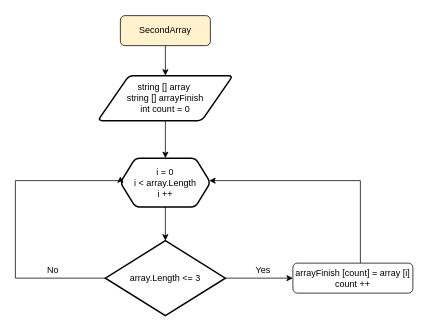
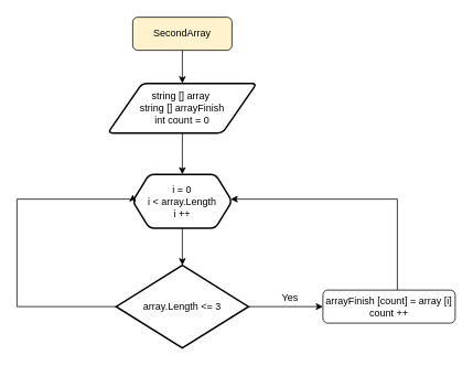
  <mxCell id="0" />
  <mxCell id="1" parent="0" />
  <mxCell id="2" value="" style="edgeStyle=orthogonalEdgeStyle;rounded=0;orthogonalLoop=1;jettySize=auto;html=1;" edge="1" parent="1" source="3" target="5"><mxGeometry relative="1" as="geometry" /></mxCell>
  <mxCell id="3" value="SecondArray" style="rounded=1;whiteSpace=wrap;html=1;fontSize=12;glass=0;strokeWidth=1;shadow=0;fillColor=#fff2cc;" parent="1" vertex="1"><mxGeometry x="160" y="20" width="120" height="40" as="geometry" /></mxCell>
  <mxCell id="4" value="" style="edgeStyle=orthogonalEdgeStyle;rounded=0;orthogonalLoop=1;jettySize=auto;html=1;" edge="1" parent="1" source="5" target="7"><mxGeometry relative="1" as="geometry" /></mxCell>
  <mxCell id="5" value="string [] array&amp;nbsp;&lt;br&gt;string [] arrayFinish&lt;br&gt;int count = 0" style="shape=parallelogram;html=1;strokeWidth=2;perimeter=parallelogramPerimeter;whiteSpace=wrap;rounded=1;arcSize=12;size=0.23;" vertex="1" parent="1"><mxGeometry x="130" y="100" width="180" height="60" as="geometry" /></mxCell>
  <mxCell id="6" value="" style="edgeStyle=orthogonalEdgeStyle;rounded=0;orthogonalLoop=1;jettySize=auto;html=1;" edge="1" parent="1" source="7" target="10"><mxGeometry relative="1" as="geometry" /></mxCell>
  <mxCell id="7" value="i = 0&lt;br&gt;i &amp;lt; array.Length&lt;br&gt;i ++" style="shape=hexagon;perimeter=hexagonPerimeter2;whiteSpace=wrap;html=1;fixedSize=1;strokeWidth=2;rounded=1;arcSize=12;" vertex="1" parent="1"><mxGeometry x="160" y="210" width="120" height="65" as="geometry" /></mxCell>
  <mxCell id="8" style="edgeStyle=orthogonalEdgeStyle;rounded=0;orthogonalLoop=1;jettySize=auto;html=1;entryX=0;entryY=0.375;entryDx=0;entryDy=0;entryPerimeter=0;" edge="1" parent="1" source="10" target="7"><mxGeometry relative="1" as="geometry"><Array as="points"><mxPoint x="20" y="370" /><mxPoint x="20" y="240" /></Array></mxGeometry></mxCell>
  <mxCell id="9" value="" style="edgeStyle=orthogonalEdgeStyle;rounded=0;orthogonalLoop=1;jettySize=auto;html=1;" edge="1" parent="1" source="10" target="12"><mxGeometry relative="1" as="geometry" /></mxCell>
  <mxCell id="10" value="array.Length &amp;lt;= 3" style="strokeWidth=2;html=1;shape=mxgraph.flowchart.decision;whiteSpace=wrap;" vertex="1" parent="1"><mxGeometry x="140" y="320" width="160" height="100" as="geometry" /></mxCell>
  <mxCell id="11" style="edgeStyle=orthogonalEdgeStyle;rounded=0;orthogonalLoop=1;jettySize=auto;html=1;" edge="1" parent="1" source="12" target="7"><mxGeometry relative="1" as="geometry"><Array as="points"><mxPoint x="480" y="240" /></Array></mxGeometry></mxCell>
  <mxCell id="12" value="arrayFinish [count] = array [i]&lt;br&gt;count ++" style="rounded=1;whiteSpace=wrap;html=1;fontSize=12;glass=0;strokeWidth=1;shadow=0;" vertex="1" parent="1"><mxGeometry x="390" y="350" width="160" height="40" as="geometry" /></mxCell>
- <mxCell id="13" value="No" style="text;html=1;align=center;verticalAlign=middle;resizable=0;points=[];autosize=1;strokeColor=none;fillColor=none;" vertex="1" parent="1"><mxGeometry x="50" y="345" width="40" height="30" as="geometry" /></mxCell>
  <mxCell id="14" value="Yes" style="text;html=1;align=center;verticalAlign=middle;resizable=0;points=[];autosize=1;strokeColor=none;fillColor=none;" vertex="1" parent="1"><mxGeometry x="330" y="345" width="40" height="30" as="geometry" /></mxCell>
